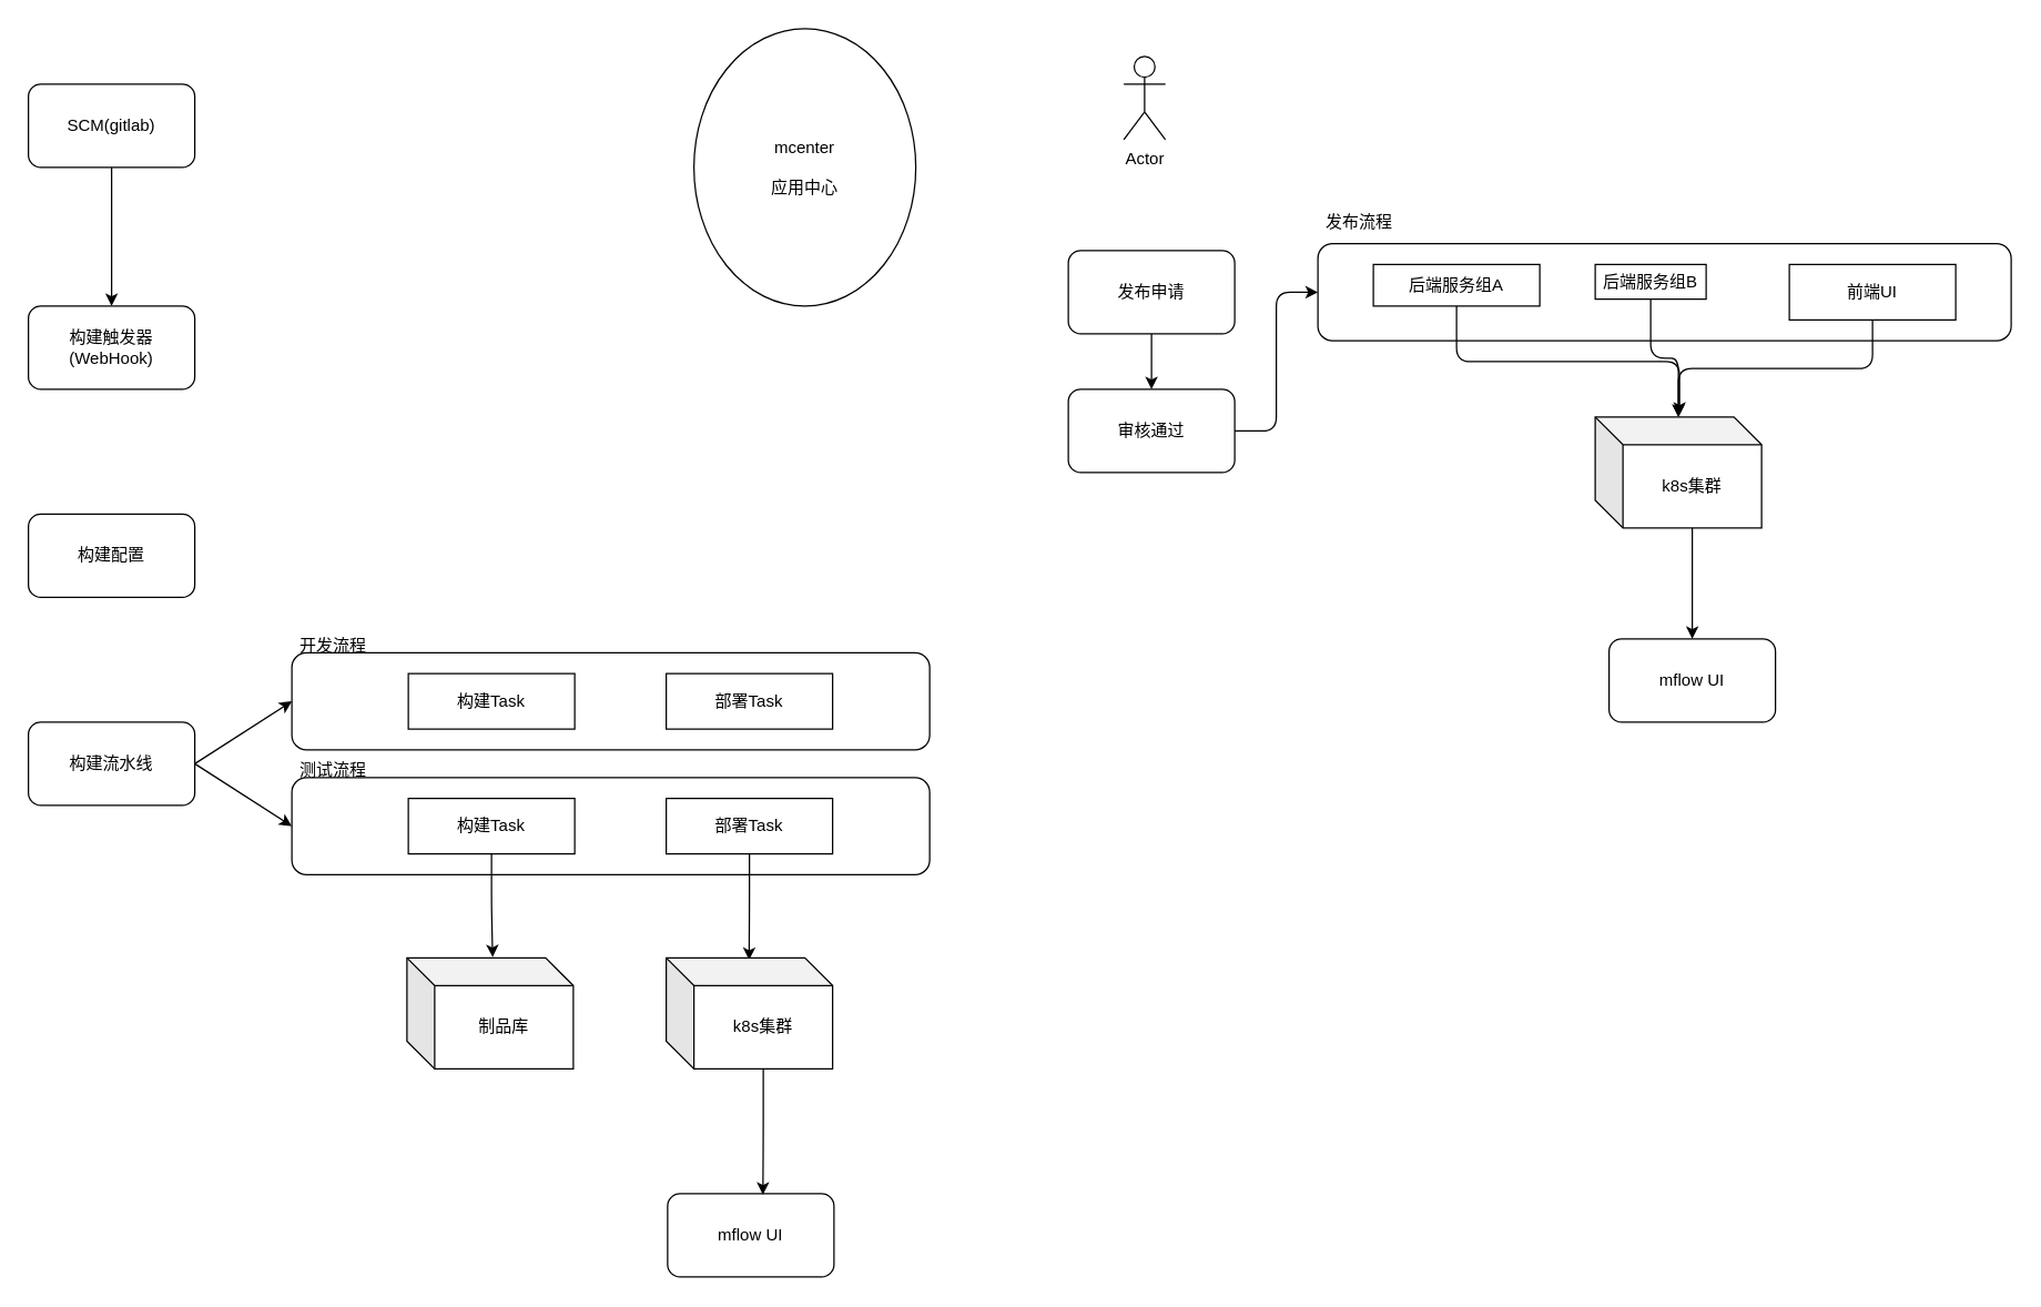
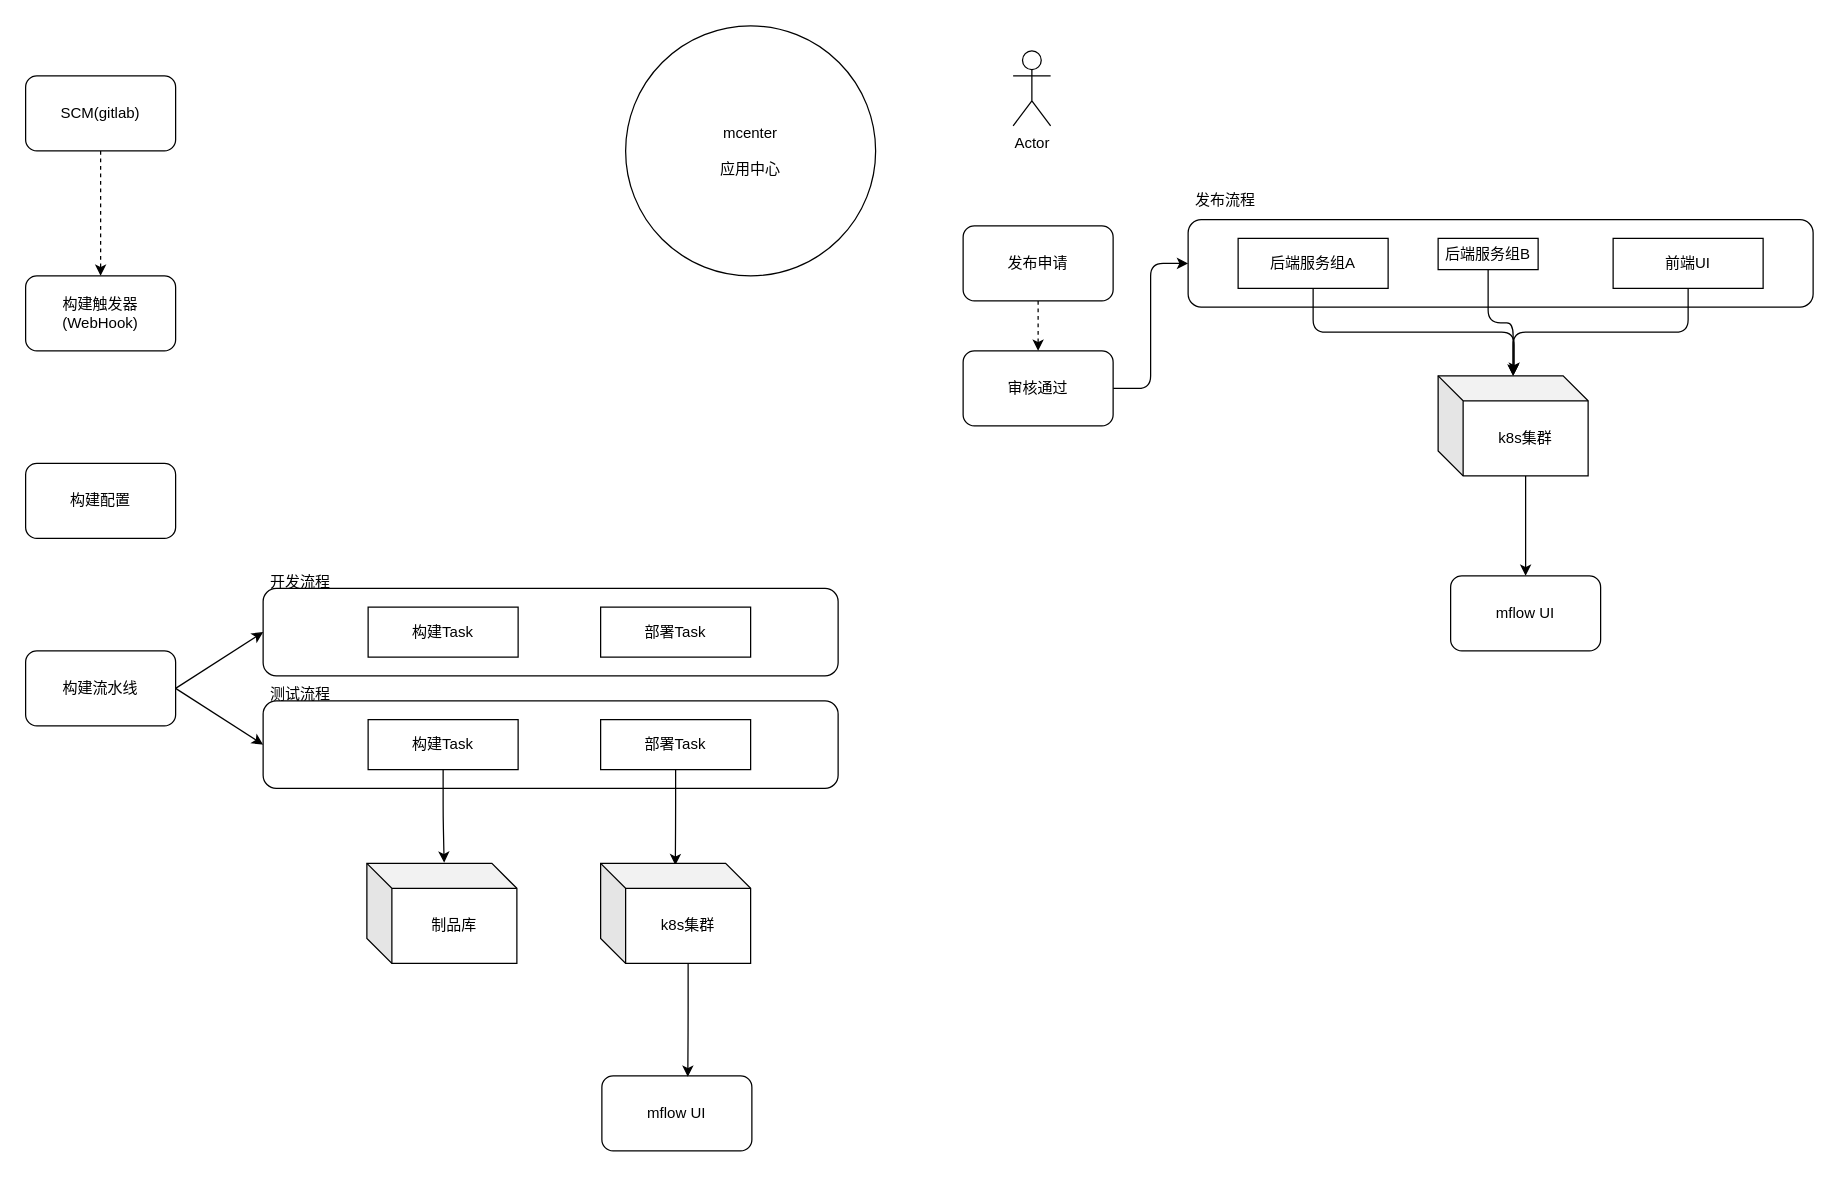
  <mxCell id="0" />
  <mxCell id="1" parent="0" />
- <mxCell id="2" value="mcenter&lt;br&gt;&lt;br&gt;应用中心" style="ellipse;whiteSpace=wrap;html=1;aspect=fixed;" parent="1" vertex="1"><mxGeometry x="500" y="20" width="160" height="200" as="geometry" /></mxCell>
+ <mxCell id="2" value="mcenter&lt;br&gt;&lt;br&gt;应用中心" style="ellipse;whiteSpace=wrap;html=1;aspect=fixed;" parent="1" vertex="1"><mxGeometry x="500" y="20" width="200" height="200" as="geometry" /></mxCell>
  <mxCell id="3" value="构建触发器(WebHook)" style="rounded=1;whiteSpace=wrap;html=1;" parent="1" vertex="1"><mxGeometry x="20" y="220" width="120" height="60" as="geometry" /></mxCell>
  <mxCell id="4" value="构建配置" style="rounded=1;whiteSpace=wrap;html=1;" parent="1" vertex="1"><mxGeometry x="20" y="370" width="120" height="60" as="geometry" /></mxCell>
- <mxCell id="5" style="edgeStyle=none;html=1;exitX=0.5;exitY=1;exitDx=0;exitDy=0;entryX=0.5;entryY=0;entryDx=0;entryDy=0;" parent="1" source="6" target="3" edge="1"><mxGeometry relative="1" as="geometry" /></mxCell>
+ <mxCell id="5" style="edgeStyle=none;html=1;exitX=0.5;exitY=1;exitDx=0;exitDy=0;entryX=0.5;entryY=0;entryDx=0;entryDy=0;dashed=1;" parent="1" source="6" target="3" edge="1"><mxGeometry relative="1" as="geometry" /></mxCell>
  <mxCell id="6" value="SCM(gitlab)" style="rounded=1;whiteSpace=wrap;html=1;" parent="1" vertex="1"><mxGeometry x="20" y="60" width="120" height="60" as="geometry" /></mxCell>
  <mxCell id="7" style="edgeStyle=none;html=1;exitX=1;exitY=0.5;exitDx=0;exitDy=0;entryX=0;entryY=0.5;entryDx=0;entryDy=0;" parent="1" source="9" target="10" edge="1"><mxGeometry relative="1" as="geometry" /></mxCell>
  <mxCell id="8" style="edgeStyle=none;html=1;exitX=1;exitY=0.5;exitDx=0;exitDy=0;entryX=0;entryY=0.5;entryDx=0;entryDy=0;" parent="1" source="9" target="13" edge="1"><mxGeometry relative="1" as="geometry" /></mxCell>
  <mxCell id="9" value="构建流水线" style="rounded=1;whiteSpace=wrap;html=1;" parent="1" vertex="1"><mxGeometry x="20" y="520" width="120" height="60" as="geometry" /></mxCell>
  <mxCell id="10" value="" style="rounded=1;whiteSpace=wrap;html=1;" parent="1" vertex="1"><mxGeometry x="210" y="470" width="460" height="70" as="geometry" /></mxCell>
  <mxCell id="11" value="构建Task" style="rounded=0;whiteSpace=wrap;html=1;" parent="1" vertex="1"><mxGeometry x="294" y="485" width="120" height="40" as="geometry" /></mxCell>
  <mxCell id="12" value="部署Task" style="rounded=0;whiteSpace=wrap;html=1;" parent="1" vertex="1"><mxGeometry x="480" y="485" width="120" height="40" as="geometry" /></mxCell>
  <mxCell id="13" value="" style="rounded=1;whiteSpace=wrap;html=1;" parent="1" vertex="1"><mxGeometry x="210" y="560" width="460" height="70" as="geometry" /></mxCell>
  <mxCell id="14" style="edgeStyle=orthogonalEdgeStyle;html=1;exitX=0.5;exitY=1;exitDx=0;exitDy=0;entryX=0.515;entryY=-0.007;entryDx=0;entryDy=0;entryPerimeter=0;" edge="1" parent="1" source="15" target="20"><mxGeometry relative="1" as="geometry" /></mxCell>
  <mxCell id="15" value="构建Task" style="rounded=0;whiteSpace=wrap;html=1;" parent="1" vertex="1"><mxGeometry x="294" y="575" width="120" height="40" as="geometry" /></mxCell>
  <mxCell id="16" style="edgeStyle=orthogonalEdgeStyle;html=1;exitX=0.5;exitY=1;exitDx=0;exitDy=0;entryX=0.498;entryY=0.018;entryDx=0;entryDy=0;entryPerimeter=0;" edge="1" parent="1" source="17" target="29"><mxGeometry relative="1" as="geometry" /></mxCell>
  <mxCell id="17" value="部署Task" style="rounded=0;whiteSpace=wrap;html=1;" parent="1" vertex="1"><mxGeometry x="480" y="575" width="120" height="40" as="geometry" /></mxCell>
  <mxCell id="18" value="开发流程" style="text;html=1;strokeColor=none;fillColor=none;align=center;verticalAlign=middle;whiteSpace=wrap;rounded=0;" parent="1" vertex="1"><mxGeometry x="210" y="450" width="60" height="30" as="geometry" /></mxCell>
  <mxCell id="19" value="测试流程" style="text;html=1;strokeColor=none;fillColor=none;align=center;verticalAlign=middle;whiteSpace=wrap;rounded=0;" parent="1" vertex="1"><mxGeometry x="210" y="540" width="60" height="30" as="geometry" /></mxCell>
  <mxCell id="20" value="制品库" style="shape=cube;whiteSpace=wrap;html=1;boundedLbl=1;backgroundOutline=1;darkOpacity=0.05;darkOpacity2=0.1;" parent="1" vertex="1"><mxGeometry x="293" y="690" width="120" height="80" as="geometry" /></mxCell>
  <mxCell id="21" value="" style="rounded=1;whiteSpace=wrap;html=1;" parent="1" vertex="1"><mxGeometry x="950" y="175" width="500" height="70" as="geometry" /></mxCell>
  <mxCell id="22" style="edgeStyle=orthogonalEdgeStyle;html=1;exitX=0.5;exitY=1;exitDx=0;exitDy=0;entryX=0.507;entryY=-0.022;entryDx=0;entryDy=0;entryPerimeter=0;" edge="1" parent="1" source="23" target="26"><mxGeometry relative="1" as="geometry" /></mxCell>
- <mxCell id="23" value="后端服务组A" style="rounded=0;whiteSpace=wrap;html=1;" parent="1" vertex="1"><mxGeometry x="990" y="190" width="120" height="30" as="geometry" /></mxCell>
+ <mxCell id="23" value="后端服务组A" style="rounded=0;whiteSpace=wrap;html=1;" parent="1" vertex="1"><mxGeometry x="990" y="190" width="120" height="40" as="geometry" /></mxCell>
  <mxCell id="24" value="发布流程" style="text;html=1;strokeColor=none;fillColor=none;align=center;verticalAlign=middle;whiteSpace=wrap;rounded=0;" parent="1" vertex="1"><mxGeometry x="950" y="145" width="60" height="30" as="geometry" /></mxCell>
  <mxCell id="25" style="edgeStyle=orthogonalEdgeStyle;html=1;exitX=0;exitY=0;exitDx=70;exitDy=80;exitPerimeter=0;" edge="1" parent="1" source="26" target="39"><mxGeometry relative="1" as="geometry" /></mxCell>
  <mxCell id="26" value="k8s集群" style="shape=cube;whiteSpace=wrap;html=1;boundedLbl=1;backgroundOutline=1;darkOpacity=0.05;darkOpacity2=0.1;" parent="1" vertex="1"><mxGeometry x="1150" y="300" width="120" height="80" as="geometry" /></mxCell>
  <mxCell id="27" value="mflow UI" style="rounded=1;whiteSpace=wrap;html=1;" parent="1" vertex="1"><mxGeometry x="481" y="860" width="120" height="60" as="geometry" /></mxCell>
  <mxCell id="28" style="edgeStyle=orthogonalEdgeStyle;html=1;exitX=0;exitY=0;exitDx=70;exitDy=80;exitPerimeter=0;entryX=0.573;entryY=0.013;entryDx=0;entryDy=0;entryPerimeter=0;" edge="1" parent="1" source="29" target="27"><mxGeometry relative="1" as="geometry" /></mxCell>
  <mxCell id="29" value="k8s集群" style="shape=cube;whiteSpace=wrap;html=1;boundedLbl=1;backgroundOutline=1;darkOpacity=0.05;darkOpacity2=0.1;" parent="1" vertex="1"><mxGeometry x="480" y="690" width="120" height="80" as="geometry" /></mxCell>
  <mxCell id="30" value="Actor" style="shape=umlActor;verticalLabelPosition=bottom;verticalAlign=top;html=1;outlineConnect=0;" parent="1" vertex="1"><mxGeometry x="810" y="40" width="30" height="60" as="geometry" /></mxCell>
- <mxCell id="31" style="edgeStyle=orthogonalEdgeStyle;html=1;exitX=0.5;exitY=1;exitDx=0;exitDy=0;entryX=0.5;entryY=0;entryDx=0;entryDy=0;" edge="1" parent="1" source="32" target="34"><mxGeometry relative="1" as="geometry" /></mxCell>
+ <mxCell id="31" style="edgeStyle=orthogonalEdgeStyle;html=1;exitX=0.5;exitY=1;exitDx=0;exitDy=0;entryX=0.5;entryY=0;entryDx=0;entryDy=0;dashed=1;" edge="1" parent="1" source="32" target="34"><mxGeometry relative="1" as="geometry" /></mxCell>
  <mxCell id="32" value="发布申请" style="rounded=1;whiteSpace=wrap;html=1;" vertex="1" parent="1"><mxGeometry x="770" y="180" width="120" height="60" as="geometry" /></mxCell>
  <mxCell id="33" style="edgeStyle=orthogonalEdgeStyle;html=1;exitX=1;exitY=0.5;exitDx=0;exitDy=0;entryX=0;entryY=0.5;entryDx=0;entryDy=0;" edge="1" parent="1" source="34" target="21"><mxGeometry relative="1" as="geometry" /></mxCell>
  <mxCell id="34" value="审核通过" style="rounded=1;whiteSpace=wrap;html=1;" vertex="1" parent="1"><mxGeometry x="770" y="280" width="120" height="60" as="geometry" /></mxCell>
  <mxCell id="35" style="edgeStyle=orthogonalEdgeStyle;html=1;exitX=0.5;exitY=1;exitDx=0;exitDy=0;" edge="1" parent="1" source="36" target="26"><mxGeometry relative="1" as="geometry" /></mxCell>
  <mxCell id="36" value="后端服务组B" style="rounded=0;whiteSpace=wrap;html=1;" vertex="1" parent="1"><mxGeometry x="1150" y="190" width="80" height="25" as="geometry" /></mxCell>
  <mxCell id="37" style="edgeStyle=orthogonalEdgeStyle;html=1;exitX=0.5;exitY=1;exitDx=0;exitDy=0;" edge="1" parent="1" source="38" target="26"><mxGeometry relative="1" as="geometry" /></mxCell>
  <mxCell id="38" value="前端UI" style="rounded=0;whiteSpace=wrap;html=1;" vertex="1" parent="1"><mxGeometry x="1290" y="190" width="120" height="40" as="geometry" /></mxCell>
  <mxCell id="39" value="mflow UI" style="rounded=1;whiteSpace=wrap;html=1;" vertex="1" parent="1"><mxGeometry x="1160" y="460" width="120" height="60" as="geometry" /></mxCell>
